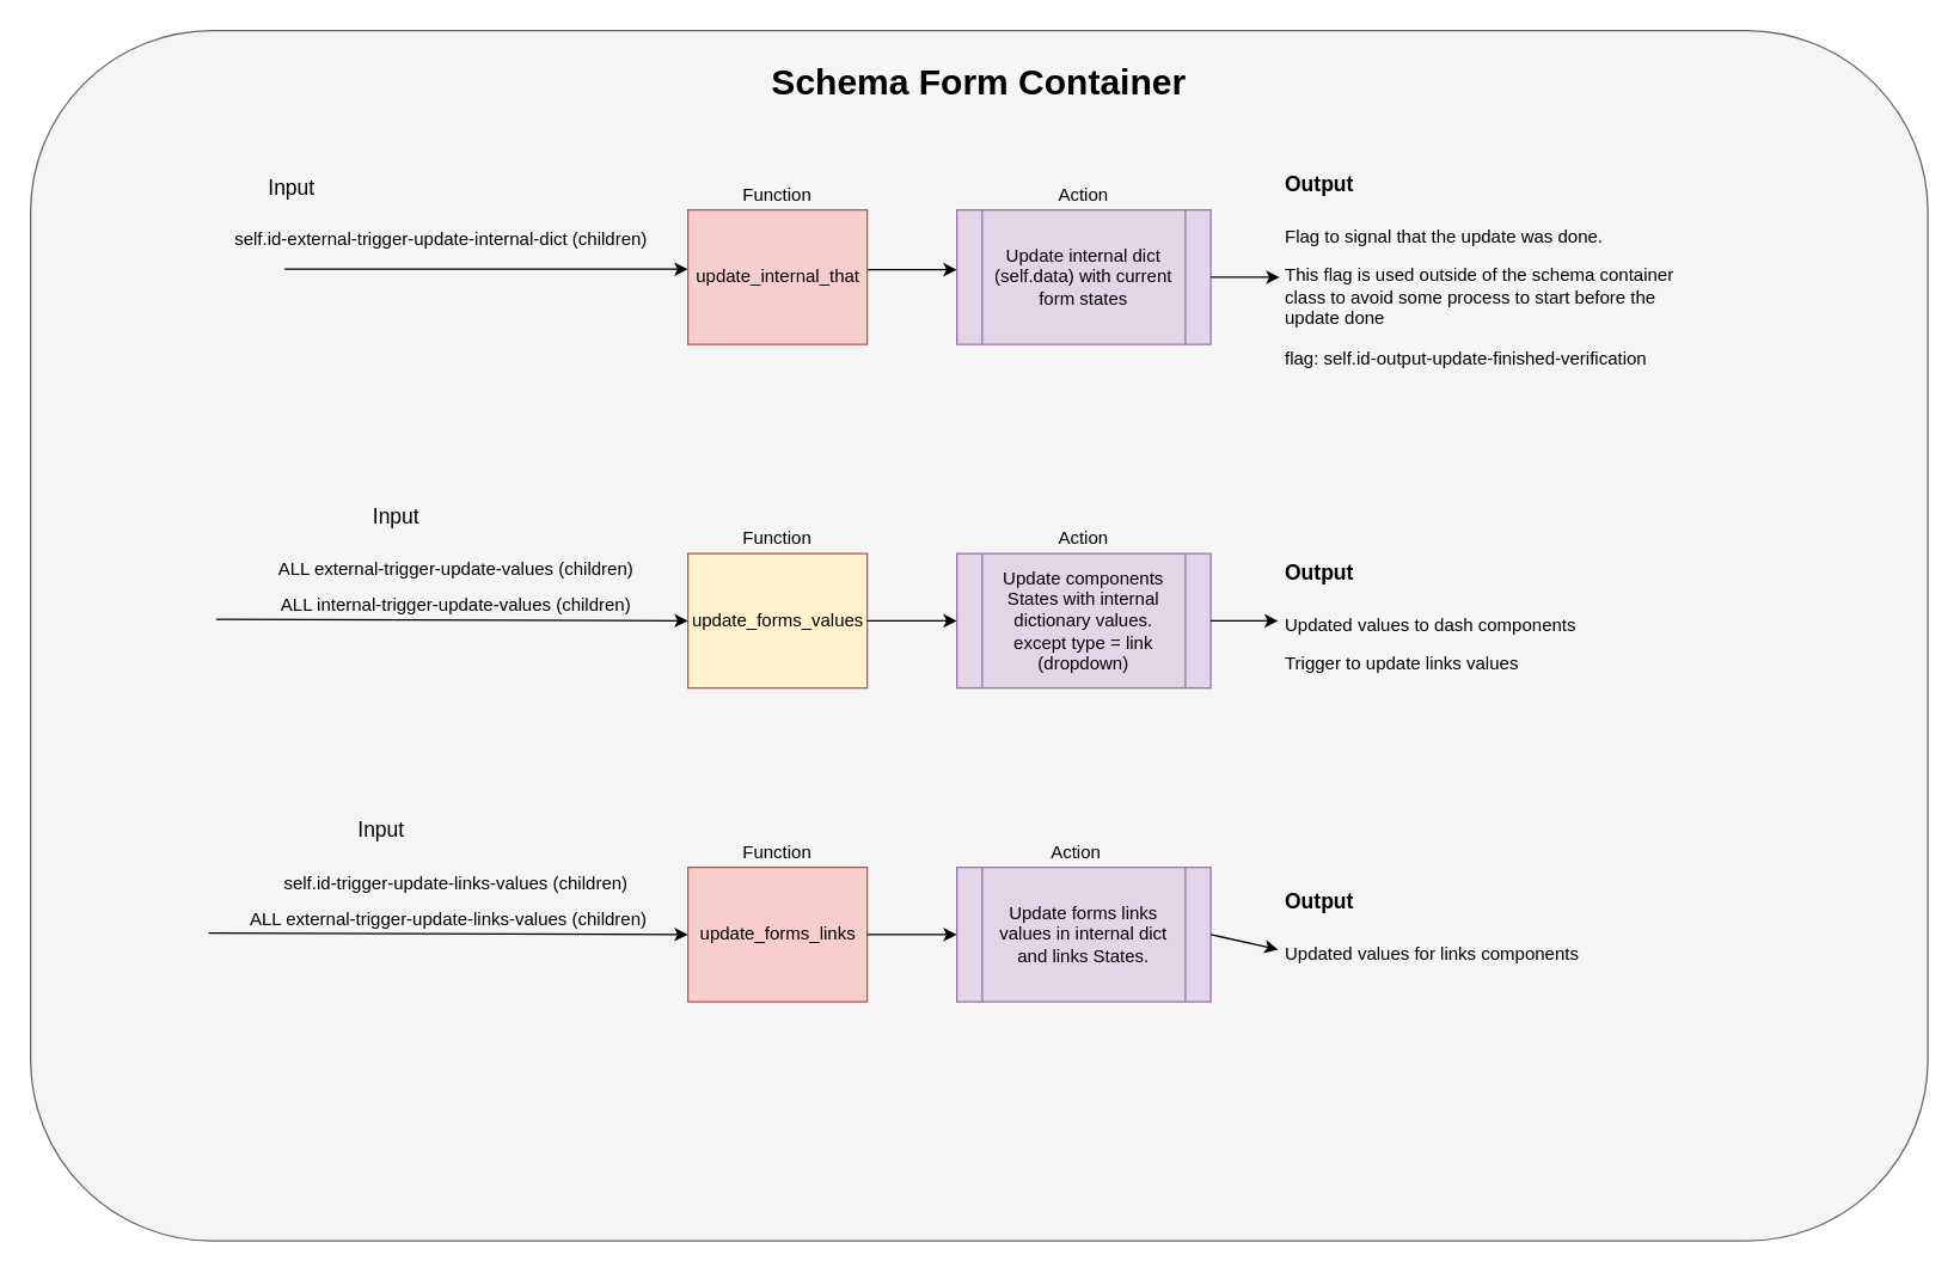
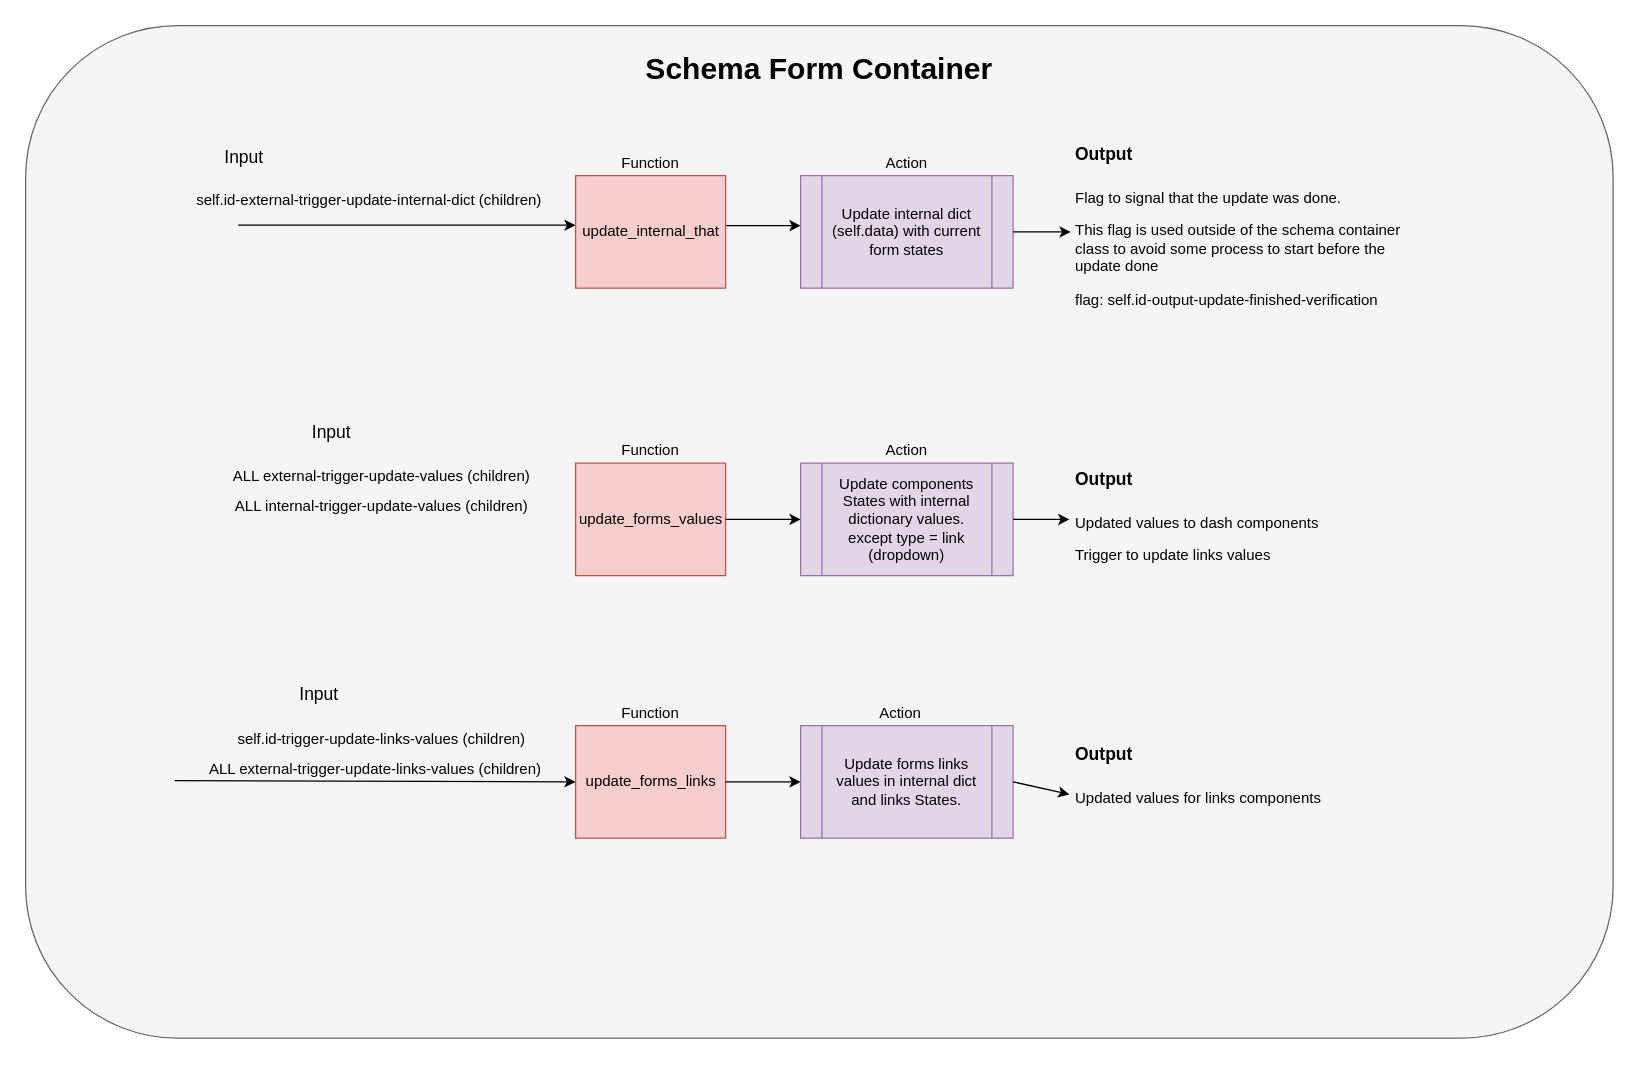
  <mxCell id="0" />
  <mxCell id="1" parent="0" />
  <mxCell id="2" value="" style="rounded=1;whiteSpace=wrap;html=1;fillColor=#f5f5f5;strokeColor=#666666;fontColor=#333333;" vertex="1" parent="1"><mxGeometry x="20" width="1270" height="810" as="geometry" y="20" /></mxCell>
  <mxCell id="3" value="" style="endArrow=classic;html=1;entryX=0;entryY=0.5;entryDx=0;entryDy=0;" edge="1" parent="1"><mxGeometry width="50" height="50" relative="1" as="geometry"><mxPoint x="190" y="179.66" as="sourcePoint" /><mxPoint x="460" y="179.66" as="targetPoint" /></mxGeometry></mxCell>
  <mxCell id="4" value="self.id-external-trigger-update-internal-dict (children)" style="text;html=1;strokeColor=none;fillColor=none;align=center;verticalAlign=middle;whiteSpace=wrap;rounded=0;" vertex="1" parent="1"><mxGeometry x="140" y="150" width="310" height="20" as="geometry" /></mxCell>
  <mxCell id="5" value="Function" style="text;html=1;strokeColor=none;fillColor=none;align=center;verticalAlign=middle;whiteSpace=wrap;rounded=0;" vertex="1" parent="1"><mxGeometry x="480" y="120" width="80" height="20" as="geometry" /></mxCell>
  <mxCell id="6" value="" style="endArrow=classic;html=1;exitX=1;exitY=0.5;exitDx=0;exitDy=0;" edge="1" parent="1"><mxGeometry width="50" height="50" relative="1" as="geometry"><mxPoint x="580" y="180" as="sourcePoint" /><mxPoint x="640" y="180" as="targetPoint" /></mxGeometry></mxCell>
  <mxCell id="7" value="Update internal dict (self.data) with current form states" style="shape=process;whiteSpace=wrap;html=1;backgroundOutline=1;fillColor=#e1d5e7;strokeColor=#9673a6;" vertex="1" parent="1"><mxGeometry x="640" y="140" width="170" height="90" as="geometry" /></mxCell>
  <mxCell id="8" value="update_internal_that" style="html=1;fillColor=#f8cecc;strokeColor=#b85450;" vertex="1" parent="1"><mxGeometry x="460" y="140" width="120" height="90" as="geometry" /></mxCell>
  <mxCell id="9" value="Action" style="text;html=1;strokeColor=none;fillColor=none;align=center;verticalAlign=middle;whiteSpace=wrap;rounded=0;" vertex="1" parent="1"><mxGeometry x="705" y="120" width="40" height="20" as="geometry" /></mxCell>
  <mxCell id="10" value="" style="endArrow=classic;html=1;entryX=0.004;entryY=0.567;entryDx=0;entryDy=0;entryPerimeter=0;exitX=1;exitY=0.5;exitDx=0;exitDy=0;" edge="1" parent="1" source="7" target="11"><mxGeometry width="50" height="50" relative="1" as="geometry"><mxPoint x="810" y="183" as="sourcePoint" /><mxPoint x="854" y="185" as="targetPoint" /></mxGeometry></mxCell>
  <mxCell id="11" value="&lt;h1&gt;&lt;font style=&quot;font-size: 14px&quot;&gt;Output&lt;/font&gt;&lt;/h1&gt;&lt;p&gt;Flag to signal that the update was done.&lt;/p&gt;&lt;p&gt;This flag is used outside of the schema container class to avoid some process to start before the update done&lt;/p&gt;&lt;p&gt;flag: self.id-output-update-finished-verification&lt;/p&gt;" style="text;html=1;strokeColor=none;fillColor=none;spacing=5;spacingTop=-20;whiteSpace=wrap;overflow=hidden;rounded=0;" vertex="1" parent="1"><mxGeometry x="855" y="100" width="270" height="150" as="geometry" /></mxCell>
- <mxCell id="12" value="update_forms_values" style="html=1;fillColor=#fff2cc;strokeColor=#b85450;" vertex="1" parent="1"><mxGeometry x="460" y="370" width="120" height="90" as="geometry" /></mxCell>
- <mxCell id="13" value="" style="endArrow=classic;html=1;entryX=0;entryY=0.5;entryDx=0;entryDy=0;exitX=0.098;exitY=1.4;exitDx=0;exitDy=0;exitPerimeter=0;" edge="1" parent="1" source="15" target="12"><mxGeometry width="50" height="50" relative="1" as="geometry"><mxPoint y="415" as="sourcePoint" x="240" /><mxPoint x="310" y="390" as="targetPoint" /></mxGeometry></mxCell>
+ <mxCell id="12" value="update_forms_values" style="html=1;fillColor=#f8cecc;strokeColor=#b85450;" vertex="1" parent="1"><mxGeometry x="460" y="370" width="120" height="90" as="geometry" /></mxCell>
  <mxCell id="14" value="ALL external-trigger-update-values (children)" style="text;html=1;strokeColor=none;fillColor=none;align=center;verticalAlign=middle;whiteSpace=wrap;rounded=0;" vertex="1" parent="1"><mxGeometry x="160" y="380" width="290" as="geometry" /></mxCell>
  <mxCell id="15" value="ALL internal-trigger-update-values (children)" style="text;html=1;strokeColor=none;fillColor=none;align=center;verticalAlign=middle;whiteSpace=wrap;rounded=0;" vertex="1" parent="1"><mxGeometry x="105" y="400" width="400" height="10" as="geometry" /></mxCell>
  <mxCell id="16" value="&lt;font style=&quot;font-size: 14px&quot;&gt;Input&lt;/font&gt;" style="text;html=1;strokeColor=none;fillColor=none;align=center;verticalAlign=middle;whiteSpace=wrap;rounded=0;" vertex="1" parent="1"><mxGeometry x="210" y="330" width="110" height="30" as="geometry" /></mxCell>
  <mxCell id="17" value="&lt;font style=&quot;font-size: 14px&quot;&gt;Input&lt;/font&gt;" style="text;html=1;strokeColor=none;fillColor=none;align=center;verticalAlign=middle;whiteSpace=wrap;rounded=0;" vertex="1" parent="1"><mxGeometry x="140" y="110" width="110" height="30" as="geometry" /></mxCell>
  <mxCell id="18" value="Function" style="text;html=1;strokeColor=none;fillColor=none;align=center;verticalAlign=middle;whiteSpace=wrap;rounded=0;" vertex="1" parent="1"><mxGeometry x="480" y="350" width="80" height="20" as="geometry" /></mxCell>
  <mxCell id="19" value="Update components States with internal dictionary values.&lt;br&gt;except type = link (dropdown)" style="shape=process;whiteSpace=wrap;html=1;backgroundOutline=1;fillColor=#e1d5e7;strokeColor=#9673a6;" vertex="1" parent="1"><mxGeometry x="640" y="370" width="170" height="90" as="geometry" /></mxCell>
  <mxCell id="20" value="" style="endArrow=classic;html=1;entryX=0;entryY=0.5;entryDx=0;entryDy=0;exitX=1;exitY=0.5;exitDx=0;exitDy=0;" edge="1" parent="1" source="12" target="19"><mxGeometry width="50" height="50" relative="1" as="geometry"><mxPoint x="580" y="420" as="sourcePoint" /><mxPoint x="630" y="370" as="targetPoint" /></mxGeometry></mxCell>
  <mxCell id="21" value="Action" style="text;html=1;strokeColor=none;fillColor=none;align=center;verticalAlign=middle;whiteSpace=wrap;rounded=0;" vertex="1" parent="1"><mxGeometry x="705" y="350" width="40" height="20" as="geometry" /></mxCell>
  <mxCell id="22" value="&lt;h1&gt;&lt;font style=&quot;font-size: 14px&quot;&gt;Output&lt;/font&gt;&lt;/h1&gt;&lt;p&gt;&lt;span&gt;Updated values to dash components&lt;/span&gt;&lt;/p&gt;&lt;p&gt;&lt;span&gt;Trigger to update links values&lt;/span&gt;&lt;br&gt;&lt;/p&gt;" style="text;html=1;strokeColor=none;fillColor=none;spacing=5;spacingTop=-20;whiteSpace=wrap;overflow=hidden;rounded=0;" vertex="1" parent="1"><mxGeometry x="855" y="360" width="260" height="110" as="geometry" /></mxCell>
  <mxCell id="23" value="" style="endArrow=classic;html=1;entryX=0;entryY=0.5;entryDx=0;entryDy=0;exitX=1;exitY=0.5;exitDx=0;exitDy=0;" edge="1" parent="1" source="19" target="22"><mxGeometry width="50" height="50" relative="1" as="geometry"><mxPoint x="820" y="173" as="sourcePoint" /><mxPoint x="859.48" y="172.59" as="targetPoint" /></mxGeometry></mxCell>
  <mxCell id="24" value="update_forms_links" style="html=1;fillColor=#f8cecc;strokeColor=#b85450;" vertex="1" parent="1"><mxGeometry x="460" y="580" width="120" height="90" as="geometry" /></mxCell>
  <mxCell id="25" value="" style="endArrow=classic;html=1;entryX=0;entryY=0.5;entryDx=0;entryDy=0;exitX=0.098;exitY=1.4;exitDx=0;exitDy=0;exitPerimeter=0;" edge="1" parent="1" source="27" target="24"><mxGeometry width="50" height="50" relative="1" as="geometry"><mxPoint y="625" as="sourcePoint" x="240" /><mxPoint x="310" y="600" as="targetPoint" /></mxGeometry></mxCell>
  <mxCell id="26" value="self.id-trigger-update-links-values (children)" style="text;html=1;strokeColor=none;fillColor=none;align=center;verticalAlign=middle;whiteSpace=wrap;rounded=0;" vertex="1" parent="1"><mxGeometry x="180" y="590" width="250" as="geometry" /></mxCell>
  <mxCell id="27" value="ALL external-trigger-update-links-values (children)" style="text;html=1;strokeColor=none;fillColor=none;align=center;verticalAlign=middle;whiteSpace=wrap;rounded=0;" vertex="1" parent="1"><mxGeometry x="100" y="610" width="400" height="10" as="geometry" /></mxCell>
  <mxCell id="28" value="&lt;font style=&quot;font-size: 14px&quot;&gt;Input&lt;/font&gt;" style="text;html=1;strokeColor=none;fillColor=none;align=center;verticalAlign=middle;whiteSpace=wrap;rounded=0;" vertex="1" parent="1"><mxGeometry x="200" y="540" width="110" height="30" as="geometry" /></mxCell>
  <mxCell id="29" value="Function" style="text;html=1;strokeColor=none;fillColor=none;align=center;verticalAlign=middle;whiteSpace=wrap;rounded=0;" vertex="1" parent="1"><mxGeometry x="480" y="560" width="80" height="20" as="geometry" /></mxCell>
  <mxCell id="30" value="Update forms links values in internal dict and links States." style="shape=process;whiteSpace=wrap;html=1;backgroundOutline=1;fillColor=#e1d5e7;strokeColor=#9673a6;" vertex="1" parent="1"><mxGeometry x="640" y="580" width="170" height="90" as="geometry" /></mxCell>
  <mxCell id="31" value="" style="endArrow=classic;html=1;entryX=0;entryY=0.5;entryDx=0;entryDy=0;exitX=1;exitY=0.5;exitDx=0;exitDy=0;" edge="1" parent="1" source="24" target="30"><mxGeometry width="50" height="50" relative="1" as="geometry"><mxPoint x="580" y="630" as="sourcePoint" /><mxPoint x="630" y="580" as="targetPoint" /></mxGeometry></mxCell>
  <mxCell id="32" value="Action" style="text;html=1;strokeColor=none;fillColor=none;align=center;verticalAlign=middle;whiteSpace=wrap;rounded=0;" vertex="1" parent="1"><mxGeometry x="700" y="560" width="40" height="20" as="geometry" /></mxCell>
  <mxCell id="33" value="&lt;h1&gt;&lt;font style=&quot;font-size: 14px&quot;&gt;Output&lt;/font&gt;&lt;/h1&gt;&lt;p&gt;Updated values for links components&lt;/p&gt;" style="text;html=1;strokeColor=none;fillColor=none;spacing=5;spacingTop=-20;whiteSpace=wrap;overflow=hidden;rounded=0;" vertex="1" parent="1"><mxGeometry x="855" y="580" width="260" height="110" as="geometry" /></mxCell>
  <mxCell id="34" value="" style="endArrow=classic;html=1;entryX=0;entryY=0.5;entryDx=0;entryDy=0;exitX=1;exitY=0.5;exitDx=0;exitDy=0;" edge="1" parent="1" source="30" target="33"><mxGeometry width="50" height="50" relative="1" as="geometry"><mxPoint x="820" y="383" as="sourcePoint" /><mxPoint x="859.48" y="382.59" as="targetPoint" /></mxGeometry></mxCell>
  <mxCell id="35" value="&lt;b&gt;Schema Form Container&lt;/b&gt;" style="text;html=1;strokeColor=none;fillColor=none;align=center;verticalAlign=middle;whiteSpace=wrap;rounded=0;fontSize=24;" vertex="1" parent="1"><mxGeometry x="500" y="30" width="310" height="50" as="geometry" /></mxCell>
